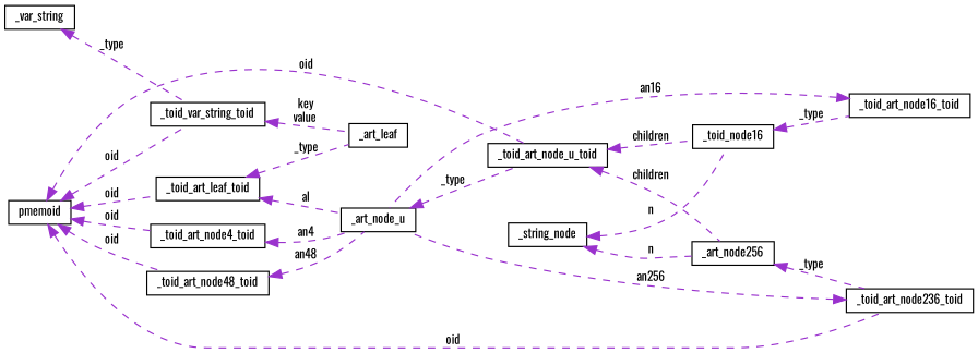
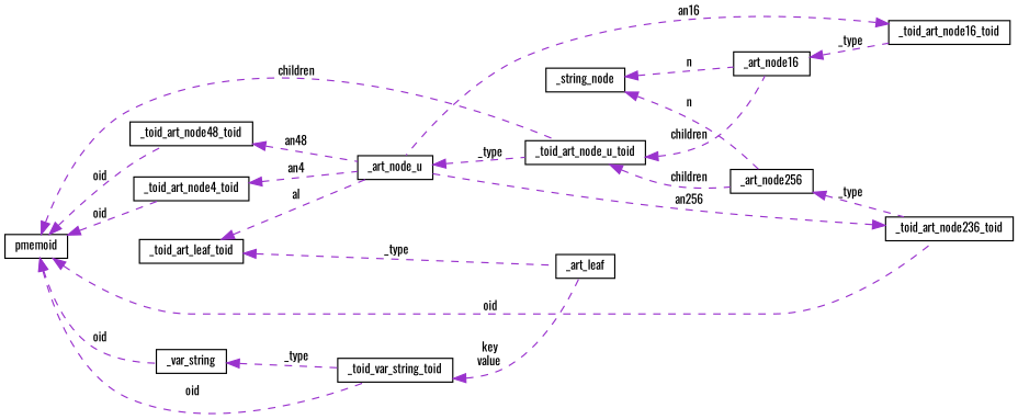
  digraph {
    fontname=Oswald
    rankdir=LR
    node [color=black fillcolor=white fontname=Oswald fontsize=10 shape=record style=filled]
    edge [color=darkorchid3 dir=back fontname=Oswald fontsize=10 labelfontname=Helvetica labelfontsize=10 style=dashed]
    n1 [height=0.2 label=_toid_art_node48_toid width=0.4]
    n2 [height=0.2 label=_art_node_u width=0.4]
    n3 [height=0.2 label=_toid_art_node_u_toid width=0.4]
-   n4 [height=0.2 label=_toid_node16 width=0.4]
+   n4 [height=0.2 label=_art_node16 width=0.4]
    n5 [height=0.2 label=_art_node256 width=0.4]
    n6 [height=0.2 label=_toid_art_node16_toid width=0.4]
    n7 [height=0.2 label=_toid_art_node236_toid width=0.4]
    n8 [height=0.2 label=pmemoid width=0.4]
    n9 [height=0.2 label=_toid_art_leaf_toid width=0.4]
    n10 [height=0.2 label=_toid_var_string_toid width=0.4]
    n11 [height=0.2 label=_toid_art_node4_toid width=0.4]
    n12 [height=0.2 label=_art_leaf width=0.4]
    n13 [height=0.2 label=_var_string width=0.4]
    n14 [height=0.2 label=_string_node width=0.4]
    n1 -> n2 [label=" an48"]
    n2 -> n3 [label=" _type"]
    n3 -> n4 [label=" children"]
    n3 -> n5 [label=" children"]
    n4 -> n6 [label=" _type"]
    n5 -> n7 [label=" _type"]
    n6 -> n2 [label=" an16"]
    n7 -> n2 [label=" an256"]
    n8 -> n1 [label=" oid"]
-   n8 -> n3 [label=" oid"]
+   n8 -> n3 [label=" children"]
    n8 -> n7 [label=" oid"]
-   n8 -> n9 [label=" oid"]
+   n8 -> n13 [label=" oid"]
    n8 -> n10 [label=" oid"]
    n8 -> n11 [label=" oid"]
    n9 -> n2 [label=" al"]
    n9 -> n12 [label=" _type"]
    n10 -> n12 [label=" key\nvalue"]
    n11 -> n2 [label=" an4"]
    n13 -> n10 [label=" _type"]
    n14 -> n4 [label=" n"]
    n14 -> n5 [label=" n"]
  }
